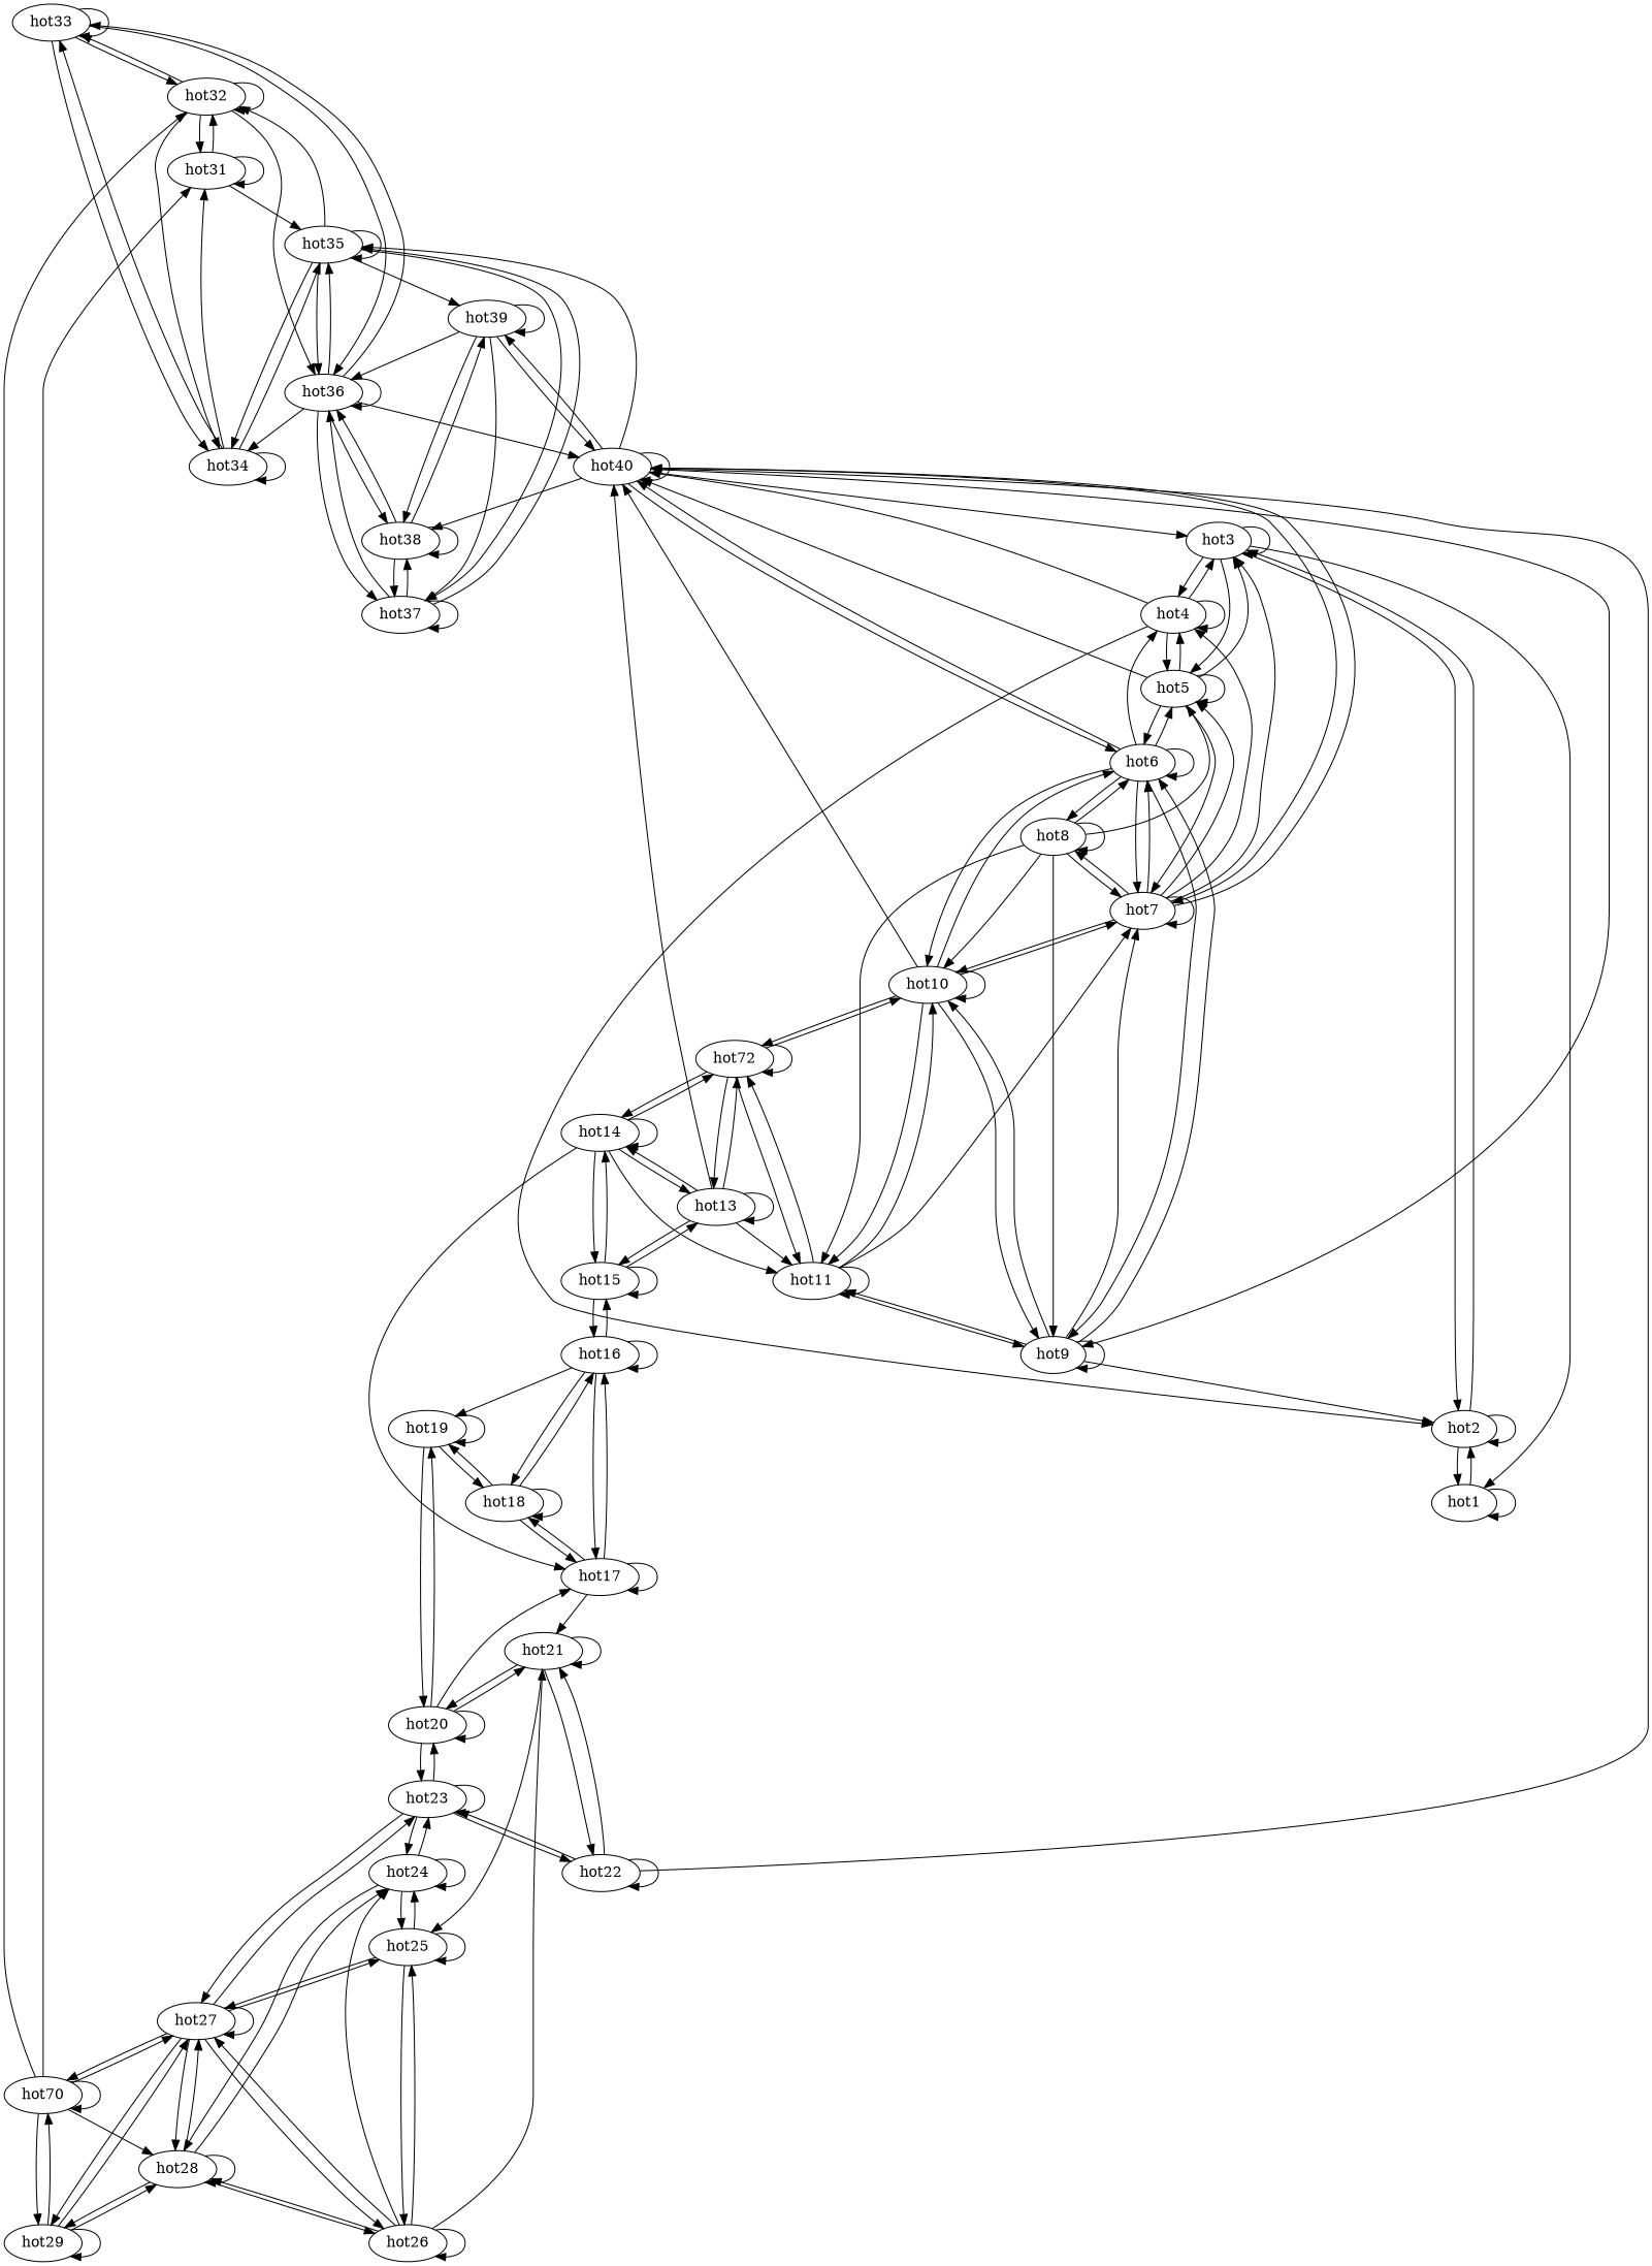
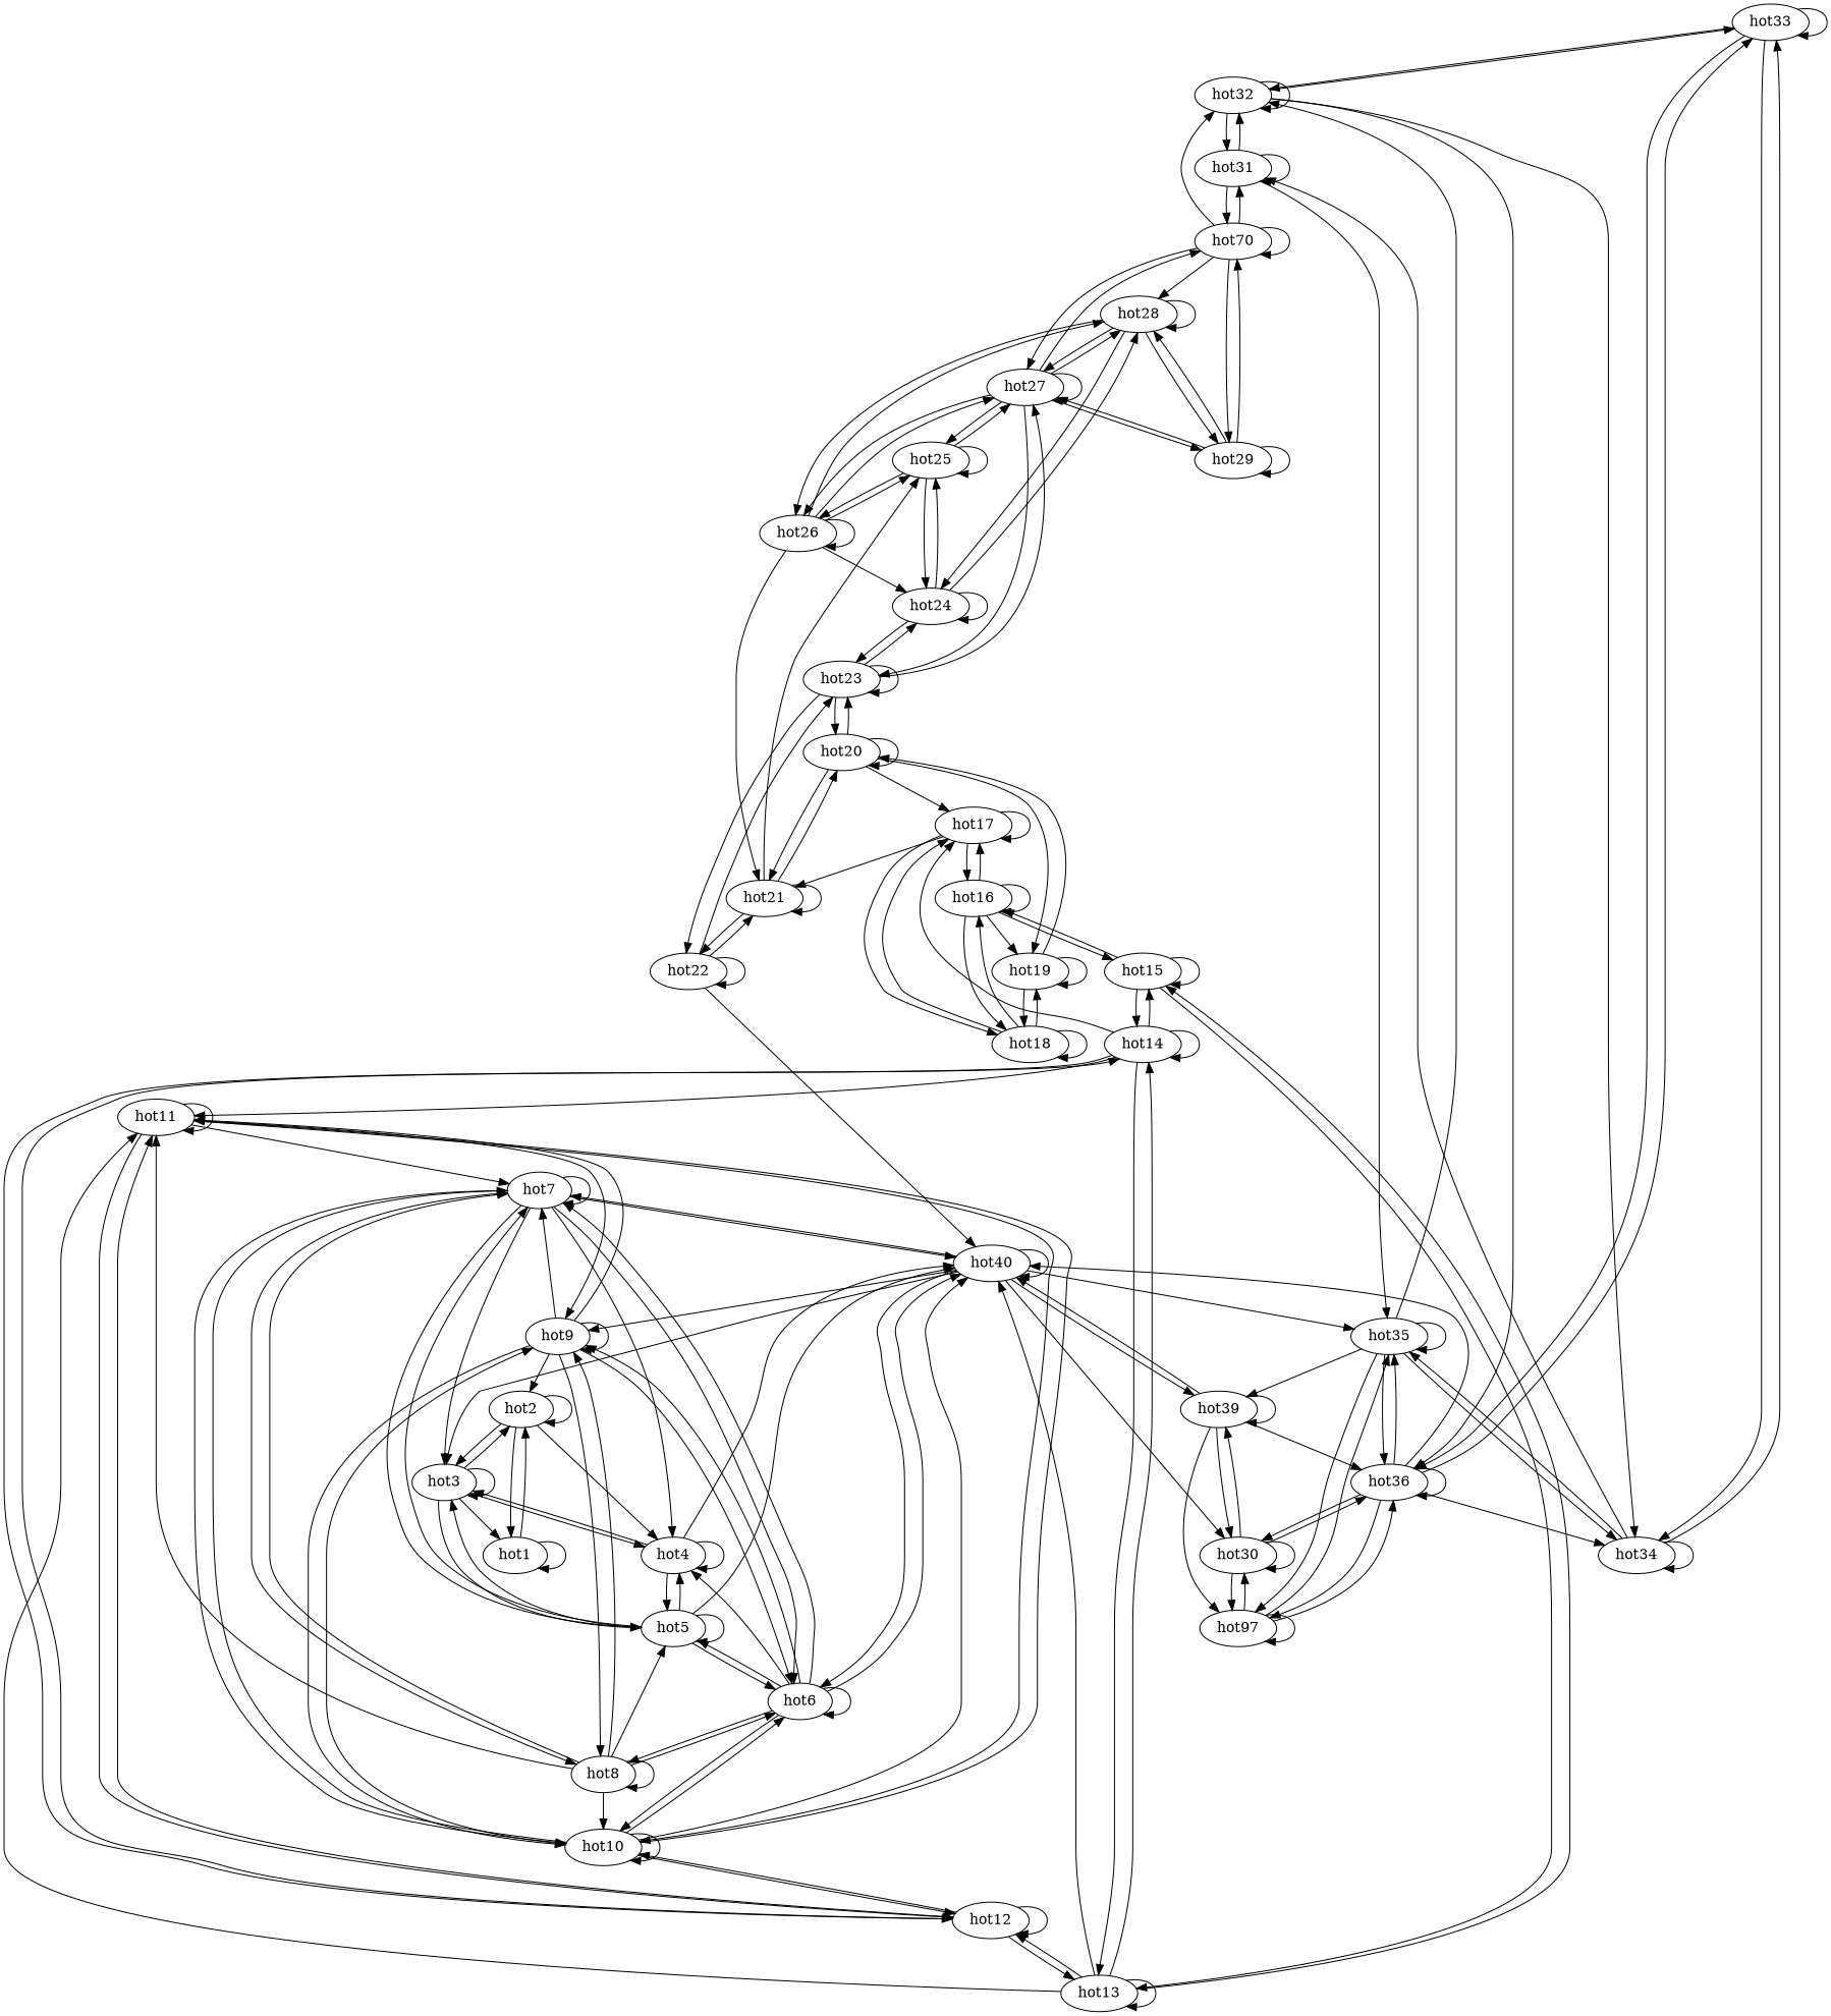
  digraph {
    edge [weight=1]
    hot33
    hot32
    hot34
    hot36
    hot31
    hot35
    hot40
-   hot37
-   hot38
+   hot37 [label=hot97]
+   hot38 [label=hot30]
    n10 [label=hot70]
    hot39
    hot7
    hot9
    hot6
    hot3
    hot14
    hot11
    hot13
    hot15
    hot17
-   hot12 [label=hot72]
+   hot12
    hot10
    hot16
    hot21
    hot18
    hot8
    hot4
    hot5
    hot2
    hot19
    hot20
    hot25
    hot22
    hot1
    hot23
    hot27
    hot26
    hot24
    hot29
    hot28
    hot33 -> hot33 [weight=556]
    hot33 -> hot32 [weight=9]
    hot33 -> hot34 [weight=71]
    hot33 -> hot36
    hot32 -> hot33 [weight=65]
    hot32 -> hot32 [weight=591]
    hot32 -> hot34
    hot32 -> hot36
    hot32 -> hot31 [weight=14]
    hot34 -> hot33 [weight=13]
    hot34 -> hot34 [weight=641]
    hot34 -> hot31
    hot34 -> hot35 [weight=77]
    hot36 -> hot33
    hot36 -> hot34 [weight=2]
    hot36 -> hot36 [weight=684]
    hot36 -> hot35 [weight=25]
    hot36 -> hot40
    hot36 -> hot37 [weight=79]
    hot36 -> hot38
    hot31 -> hot32 [weight=67]
    hot31 -> hot31 [weight=556]
    hot31 -> hot35
+   hot31 -> n10 [weight=20]
    hot35 -> hot32
    hot35 -> hot34 [weight=18]
    hot35 -> hot36 [weight=86]
    hot35 -> hot35 [weight=737]
    hot35 -> hot37
    hot35 -> hot39
    hot40 -> hot35
    hot40 -> hot40 [weight=544]
    hot40 -> hot38
    hot40 -> hot39 [weight=17]
    hot40 -> hot7
    hot40 -> hot9 [weight=2]
    hot40 -> hot6
    hot40 -> hot3
    hot37 -> hot36 [weight=20]
    hot37 -> hot35
    hot37 -> hot37 [weight=643]
    hot37 -> hot38 [weight=83]
    hot38 -> hot36
    hot38 -> hot37 [weight=25]
    hot38 -> hot38 [weight=618]
    hot38 -> hot39 [weight=75]
    n10 -> hot32
    n10 -> hot31 [weight=71]
    n10 -> n10 [weight=609]
    n10 -> hot27 [weight=2]
    n10 -> hot29 [weight=18]
    n10 -> hot28 [weight=2]
    hot39 -> hot36
    hot39 -> hot40 [weight=73]
    hot39 -> hot37
    hot39 -> hot38 [weight=16]
    hot39 -> hot39 [weight=564]
    hot7 -> hot40 [weight=3]
    hot7 -> hot7 [weight=559]
    hot7 -> hot6 [weight=25]
    hot7 -> hot3
    hot7 -> hot10
    hot7 -> hot8 [weight=69]
    hot7 -> hot4 [weight=2]
    hot7 -> hot5 [weight=8]
    hot9 -> hot7 [weight=5]
    hot9 -> hot9 [weight=569]
    hot9 -> hot6 [weight=5]
    hot9 -> hot11
    hot9 -> hot10 [weight=64]
+   hot9 -> hot8 [weight=23]
    hot9 -> hot2
    hot6 -> hot40
    hot6 -> hot7 [weight=69]
    hot6 -> hot9
    hot6 -> hot6 [weight=536]
    hot6 -> hot10 [weight=2]
    hot6 -> hot8 [weight=4]
    hot6 -> hot4 [weight=5]
    hot6 -> hot5 [weight=24]
    hot3 -> hot3 [weight=454]
    hot3 -> hot4 [weight=42]
    hot3 -> hot5 [weight=2]
    hot3 -> hot2 [weight=31]
    hot3 -> hot1
    hot14 -> hot14 [weight=595]
    hot14 -> hot11
    hot14 -> hot13 [weight=17]
    hot14 -> hot15 [weight=76]
    hot14 -> hot17
    hot14 -> hot12
    hot11 -> hot7
    hot11 -> hot9
    hot11 -> hot11 [weight=590]
    hot11 -> hot12 [weight=65]
    hot11 -> hot10 [weight=10]
    hot13 -> hot40
    hot13 -> hot14 [weight=74]
    hot13 -> hot11 [weight=2]
    hot13 -> hot13 [weight=713]
    hot13 -> hot15
    hot13 -> hot12 [weight=16]
    hot15 -> hot14 [weight=19]
    hot15 -> hot13
    hot15 -> hot15 [weight=539]
    hot15 -> hot16 [weight=67]
    hot17 -> hot17 [weight=507]
    hot17 -> hot16 [weight=15]
    hot17 -> hot21
    hot17 -> hot18 [weight=64]
    hot12 -> hot14
    hot12 -> hot11 [weight=10]
    hot12 -> hot13 [weight=74]
    hot12 -> hot12 [weight=630]
    hot12 -> hot10
    hot10 -> hot40
    hot10 -> hot7 [weight=2]
    hot10 -> hot9 [weight=11]
    hot10 -> hot6
    hot10 -> hot11 [weight=62]
    hot10 -> hot12 [weight=2]
    hot10 -> hot10 [weight=527]
    hot16 -> hot15 [weight=10]
    hot16 -> hot17 [weight=68]
    hot16 -> hot16 [weight=506]
    hot16 -> hot18
    hot16 -> hot19
    hot21 -> hot21 [weight=586]
    hot21 -> hot20 [weight=20]
    hot21 -> hot25
    hot21 -> hot22 [weight=67]
    hot18 -> hot17 [weight=11]
    hot18 -> hot16
    hot18 -> hot18 [weight=527]
    hot18 -> hot19 [weight=67]
    hot8 -> hot7 [weight=14]
    hot8 -> hot9 [weight=78]
    hot8 -> hot6 [weight=6]
    hot8 -> hot11 [weight=2]
    hot8 -> hot10 [weight=2]
    hot8 -> hot8 [weight=586]
    hot8 -> hot5
    hot4 -> hot40
    hot4 -> hot3 [weight=30]
    hot4 -> hot4 [weight=494]
    hot4 -> hot5 [weight=49]
-   hot4 -> hot2 [weight=3]
+   hot2 -> hot4 [weight=3]
    hot5 -> hot40
    hot5 -> hot7 [weight=5]
    hot5 -> hot6 [weight=57]
    hot5 -> hot3 [weight=5]
    hot5 -> hot4 [weight=26]
    hot5 -> hot5 [weight=403]
    hot2 -> hot3 [weight=33]
    hot2 -> hot2 [weight=805]
    hot2 -> hot1 [weight=20]
    hot19 -> hot18 [weight=13]
    hot19 -> hot19 [weight=540]
    hot19 -> hot20 [weight=72]
    hot20 -> hot17
    hot20 -> hot21 [weight=73]
    hot20 -> hot19 [weight=18]
    hot20 -> hot20 [weight=638]
    hot20 -> hot23 [weight=3]
    hot25 -> hot25 [weight=537]
    hot25 -> hot27
    hot25 -> hot26 [weight=68]
    hot25 -> hot24 [weight=28]
    hot22 -> hot40
    hot22 -> hot21 [weight=13]
    hot22 -> hot22 [weight=554]
    hot22 -> hot23 [weight=70]
    hot1 -> hot2 [weight=16]
    hot1 -> hot1 [weight=723]
    hot23 -> hot20 [weight=3]
    hot23 -> hot22 [weight=16]
    hot23 -> hot23 [weight=555]
    hot23 -> hot27
    hot23 -> hot24 [weight=63]
    hot27 -> n10 [weight=3]
    hot27 -> hot25
    hot27 -> hot23
    hot27 -> hot27 [weight=495]
    hot27 -> hot26 [weight=11]
    hot27 -> hot29
    hot27 -> hot28 [weight=64]
    hot26 -> hot21
    hot26 -> hot25 [weight=14]
    hot26 -> hot27 [weight=61]
    hot26 -> hot26 [weight=473]
    hot26 -> hot24 [weight=2]
    hot26 -> hot28 [weight=2]
    hot24 -> hot25 [weight=80]
    hot24 -> hot23 [weight=9]
    hot24 -> hot24 [weight=598]
    hot24 -> hot28
    hot29 -> n10 [weight=74]
    hot29 -> hot27 [weight=4]
    hot29 -> hot29 [weight=587]
    hot29 -> hot28 [weight=16]
    hot28 -> hot27 [weight=12]
    hot28 -> hot26 [weight=2]
    hot28 -> hot24
    hot28 -> hot29 [weight=70]
    hot28 -> hot28 [weight=510]
  }
